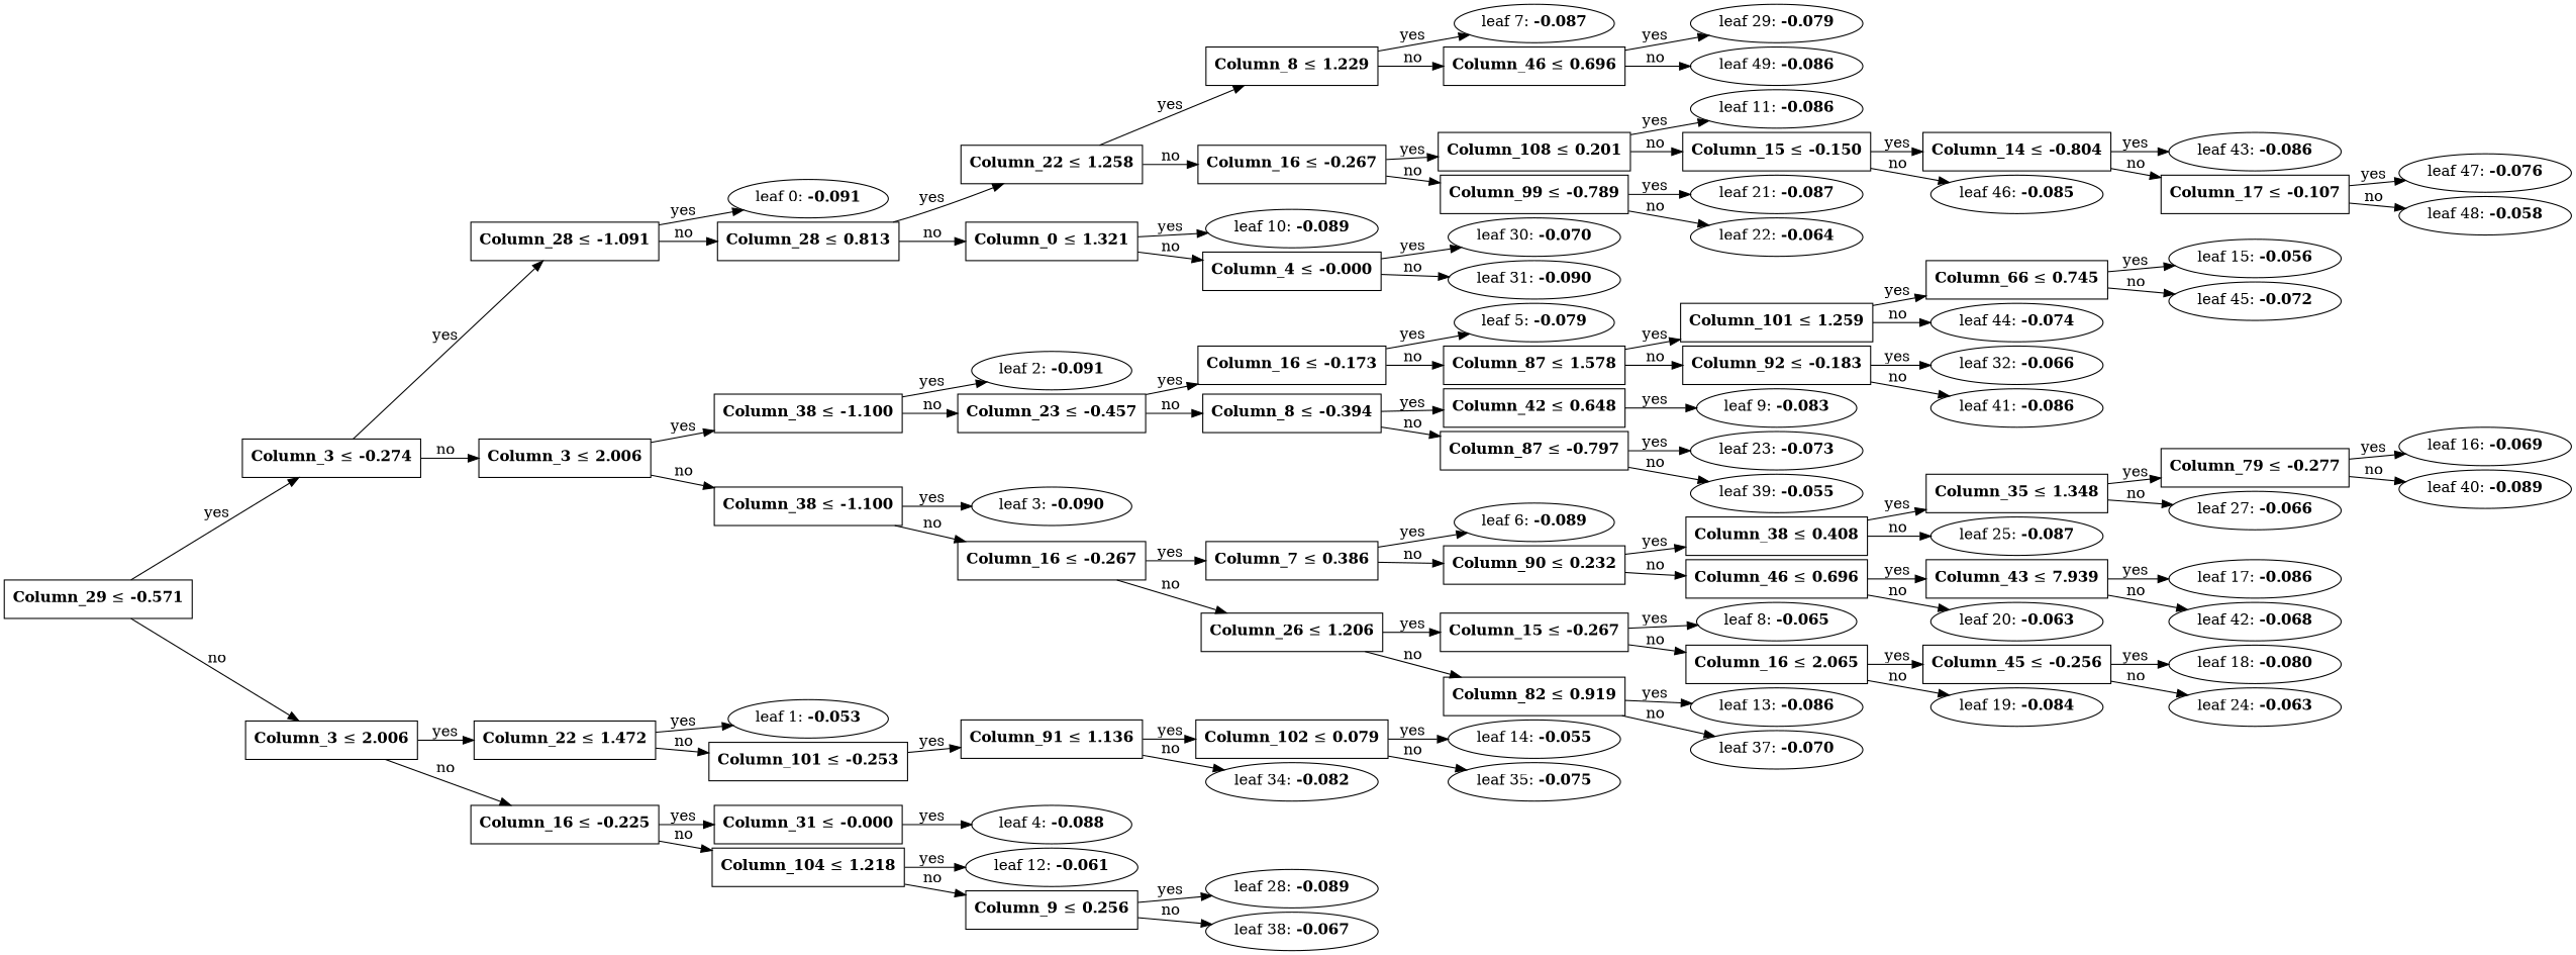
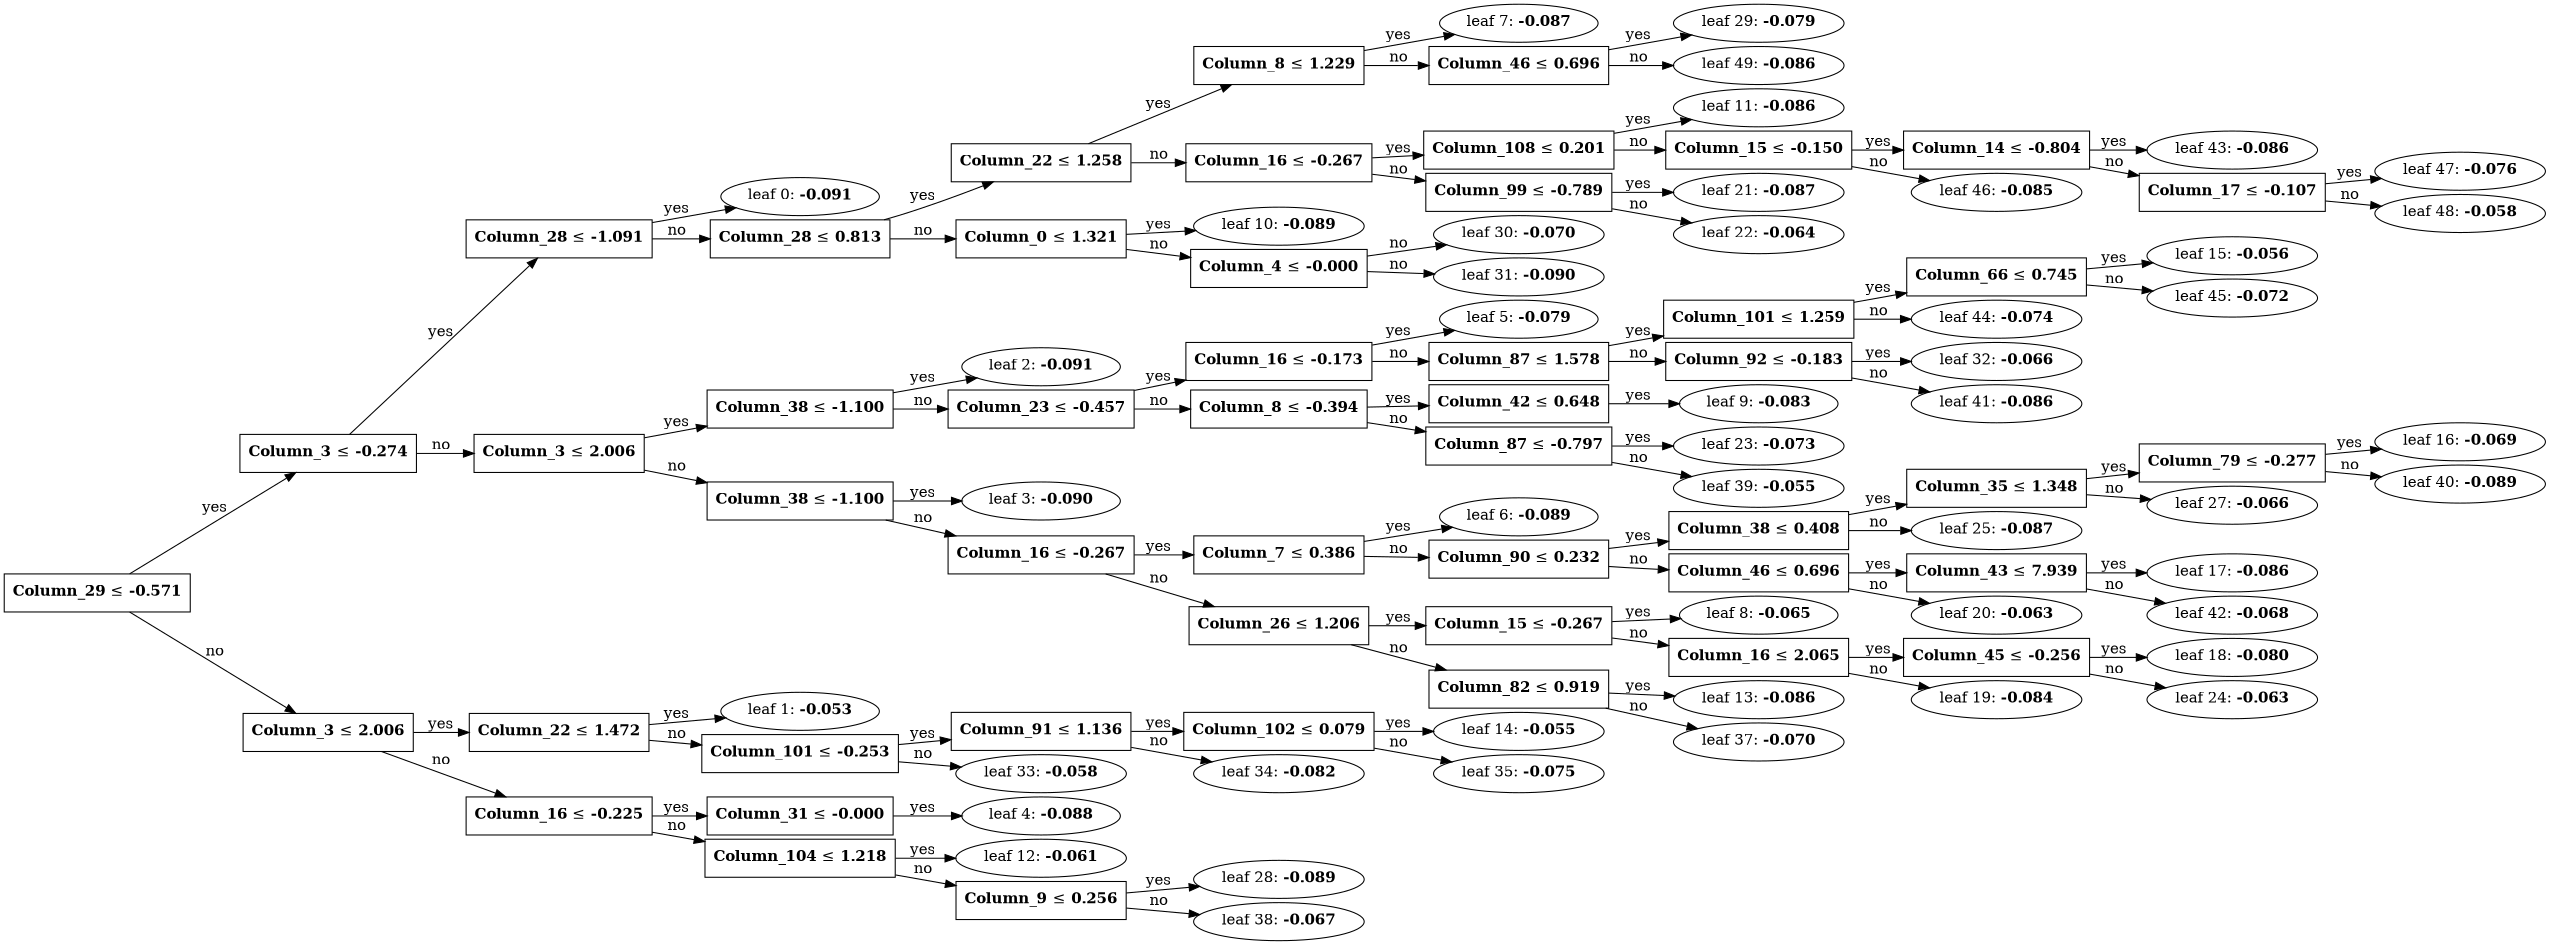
  digraph {
    nodesep=0.05
    rankdir=LR
    ranksep=0.3
    node [fillcolor=white shape=rectangle]
    n1 [label=<<B>Column_29</B> &#8804; <B>-0.571</B>>]
    n2 [label=<<B>Column_3</B> &#8804; <B>-0.274</B>>]
    n3 [label=<<B>Column_3</B> &#8804; <B>2.006</B>>]
    n4 [label=<<B>Column_28</B> &#8804; <B>-1.091</B>>]
    n5 [label=<<B>Column_3</B> &#8804; <B>2.006</B>>]
    n6 [label=<<B>Column_22</B> &#8804; <B>1.472</B>>]
    n7 [label=<<B>Column_16</B> &#8804; <B>-0.225</B>>]
    n8 [label=<leaf 0: <B>-0.091</B>> fillcolor="" shape=""]
    n9 [label=<<B>Column_28</B> &#8804; <B>0.813</B>>]
    n10 [label=<<B>Column_38</B> &#8804; <B>-1.100</B>>]
    n11 [label=<<B>Column_38</B> &#8804; <B>-1.100</B>>]
    n12 [label=<<B>Column_22</B> &#8804; <B>1.258</B>>]
    n13 [label=<<B>Column_0</B> &#8804; <B>1.321</B>>]
    n14 [label=<<B>Column_8</B> &#8804; <B>1.229</B>>]
    n15 [label=<<B>Column_16</B> &#8804; <B>-0.267</B>>]
    n16 [label=<leaf 10: <B>-0.089</B>> fillcolor="" shape=""]
    n17 [label=<<B>Column_4</B> &#8804; <B>-0.000</B>>]
    n18 [label=<leaf 7: <B>-0.087</B>> fillcolor="" shape=""]
    n19 [label=<<B>Column_46</B> &#8804; <B>0.696</B>>]
    n20 [label=<<B>Column_108</B> &#8804; <B>0.201</B>>]
    n21 [label=<<B>Column_99</B> &#8804; <B>-0.789</B>>]
    n22 [label=<leaf 29: <B>-0.079</B>> fillcolor="" shape=""]
    n23 [label=<leaf 49: <B>-0.086</B>> fillcolor="" shape=""]
    n24 [label=<leaf 11: <B>-0.086</B>> fillcolor="" shape=""]
    n25 [label=<<B>Column_15</B> &#8804; <B>-0.150</B>>]
    n26 [label=<leaf 21: <B>-0.087</B>> fillcolor="" shape=""]
    n27 [label=<leaf 22: <B>-0.064</B>> fillcolor="" shape=""]
    n28 [label=<<B>Column_14</B> &#8804; <B>-0.804</B>>]
    n29 [label=<leaf 46: <B>-0.085</B>> fillcolor="" shape=""]
    n30 [label=<leaf 43: <B>-0.086</B>> fillcolor="" shape=""]
    n31 [label=<<B>Column_17</B> &#8804; <B>-0.107</B>>]
    n32 [label=<leaf 47: <B>-0.076</B>> fillcolor="" shape=""]
    n33 [label=<leaf 48: <B>-0.058</B>> fillcolor="" shape=""]
    n34 [label=<leaf 30: <B>-0.070</B>> fillcolor="" shape=""]
    n35 [label=<leaf 31: <B>-0.090</B>> fillcolor="" shape=""]
    n36 [label=<leaf 2: <B>-0.091</B>> fillcolor="" shape=""]
    n37 [label=<<B>Column_23</B> &#8804; <B>-0.457</B>>]
    n38 [label=<leaf 3: <B>-0.090</B>> fillcolor="" shape=""]
    n39 [label=<<B>Column_16</B> &#8804; <B>-0.267</B>>]
    n40 [label=<<B>Column_16</B> &#8804; <B>-0.173</B>>]
    n41 [label=<<B>Column_8</B> &#8804; <B>-0.394</B>>]
    n42 [label=<leaf 5: <B>-0.079</B>> fillcolor="" shape=""]
    n43 [label=<<B>Column_87</B> &#8804; <B>1.578</B>>]
    n44 [label=<<B>Column_42</B> &#8804; <B>0.648</B>>]
    n45 [label=<<B>Column_87</B> &#8804; <B>-0.797</B>>]
    n46 [label=<<B>Column_101</B> &#8804; <B>1.259</B>>]
    n47 [label=<<B>Column_92</B> &#8804; <B>-0.183</B>>]
    n48 [label=<<B>Column_66</B> &#8804; <B>0.745</B>>]
    n49 [label=<leaf 44: <B>-0.074</B>> fillcolor="" shape=""]
    n50 [label=<leaf 32: <B>-0.066</B>> fillcolor="" shape=""]
    n51 [label=<leaf 41: <B>-0.086</B>> fillcolor="" shape=""]
    n52 [label=<leaf 15: <B>-0.056</B>> fillcolor="" shape=""]
    n53 [label=<leaf 45: <B>-0.072</B>> fillcolor="" shape=""]
    n54 [label=<leaf 9: <B>-0.083</B>> fillcolor="" shape=""]
    n55 [label=<leaf 23: <B>-0.073</B>> fillcolor="" shape=""]
    n56 [label=<leaf 39: <B>-0.055</B>> fillcolor="" shape=""]
    n57 [label=<<B>Column_7</B> &#8804; <B>0.386</B>>]
    n58 [label=<<B>Column_26</B> &#8804; <B>1.206</B>>]
    n59 [label=<leaf 6: <B>-0.089</B>> fillcolor="" shape=""]
    n60 [label=<<B>Column_90</B> &#8804; <B>0.232</B>>]
    n61 [label=<<B>Column_15</B> &#8804; <B>-0.267</B>>]
    n62 [label=<<B>Column_82</B> &#8804; <B>0.919</B>>]
    n63 [label=<<B>Column_38</B> &#8804; <B>0.408</B>>]
    n64 [label=<<B>Column_46</B> &#8804; <B>0.696</B>>]
    n65 [label=<<B>Column_35</B> &#8804; <B>1.348</B>>]
    n66 [label=<leaf 25: <B>-0.087</B>> fillcolor="" shape=""]
    n67 [label=<<B>Column_43</B> &#8804; <B>7.939</B>>]
    n68 [label=<leaf 20: <B>-0.063</B>> fillcolor="" shape=""]
    n69 [label=<<B>Column_79</B> &#8804; <B>-0.277</B>>]
    n70 [label=<leaf 27: <B>-0.066</B>> fillcolor="" shape=""]
    n71 [label=<leaf 16: <B>-0.069</B>> fillcolor="" shape=""]
    n72 [label=<leaf 40: <B>-0.089</B>> fillcolor="" shape=""]
    n73 [label=<leaf 17: <B>-0.086</B>> fillcolor="" shape=""]
    n74 [label=<leaf 42: <B>-0.068</B>> fillcolor="" shape=""]
    n75 [label=<leaf 8: <B>-0.065</B>> fillcolor="" shape=""]
    n76 [label=<<B>Column_16</B> &#8804; <B>2.065</B>>]
    n77 [label=<leaf 13: <B>-0.086</B>> fillcolor="" shape=""]
    n78 [label=<leaf 37: <B>-0.070</B>> fillcolor="" shape=""]
    n79 [label=<<B>Column_45</B> &#8804; <B>-0.256</B>>]
    n80 [label=<leaf 19: <B>-0.084</B>> fillcolor="" shape=""]
    n81 [label=<leaf 18: <B>-0.080</B>> fillcolor="" shape=""]
    n82 [label=<leaf 24: <B>-0.063</B>> fillcolor="" shape=""]
    n83 [label=<leaf 1: <B>-0.053</B>> fillcolor="" shape=""]
    n84 [label=<<B>Column_101</B> &#8804; <B>-0.253</B>>]
    n85 [label=<<B>Column_31</B> &#8804; <B>-0.000</B>>]
    n86 [label=<<B>Column_104</B> &#8804; <B>1.218</B>>]
    n87 [label=<<B>Column_91</B> &#8804; <B>1.136</B>>]
+   n88 [label=<leaf 33: <B>-0.058</B>> fillcolor="" shape=""]
    n89 [label=<<B>Column_102</B> &#8804; <B>0.079</B>>]
    n90 [label=<leaf 34: <B>-0.082</B>> fillcolor="" shape=""]
    n91 [label=<leaf 14: <B>-0.055</B>> fillcolor="" shape=""]
    n92 [label=<leaf 35: <B>-0.075</B>> fillcolor="" shape=""]
    n93 [label=<leaf 4: <B>-0.088</B>> fillcolor="" shape=""]
    n94 [label=<leaf 12: <B>-0.061</B>> fillcolor="" shape=""]
    n95 [label=<<B>Column_9</B> &#8804; <B>0.256</B>>]
    n96 [label=<leaf 28: <B>-0.089</B>> fillcolor="" shape=""]
    n97 [label=<leaf 38: <B>-0.067</B>> fillcolor="" shape=""]
    n1 -> n2 [label=yes]
    n1 -> n3 [label=no]
    n2 -> n4 [label=yes]
    n2 -> n5 [label=no]
    n3 -> n6 [label=yes]
    n3 -> n7 [label=no]
    n4 -> n8 [label=yes]
    n4 -> n9 [label=no]
    n5 -> n10 [label=yes]
    n5 -> n11 [label=no]
    n6 -> n83 [label=yes]
    n6 -> n84 [label=no]
    n7 -> n85 [label=yes]
    n7 -> n86 [label=no]
    n9 -> n12 [label=yes]
    n9 -> n13 [label=no]
    n10 -> n36 [label=yes]
    n10 -> n37 [label=no]
    n11 -> n38 [label=yes]
    n11 -> n39 [label=no]
    n12 -> n14 [label=yes]
    n12 -> n15 [label=no]
    n13 -> n16 [label=yes]
    n13 -> n17 [label=no]
    n14 -> n18 [label=yes]
    n14 -> n19 [label=no]
    n15 -> n20 [label=yes]
    n15 -> n21 [label=no]
-   n17 -> n34 [label=yes]
+   n17 -> n34 [label=no]
    n17 -> n35 [label=no]
    n19 -> n22 [label=yes]
    n19 -> n23 [label=no]
    n20 -> n24 [label=yes]
    n20 -> n25 [label=no]
    n21 -> n26 [label=yes]
    n21 -> n27 [label=no]
    n25 -> n28 [label=yes]
    n25 -> n29 [label=no]
    n28 -> n30 [label=yes]
    n28 -> n31 [label=no]
    n31 -> n32 [label=yes]
    n31 -> n33 [label=no]
    n37 -> n40 [label=yes]
    n37 -> n41 [label=no]
    n39 -> n57 [label=yes]
    n39 -> n58 [label=no]
    n40 -> n42 [label=yes]
    n40 -> n43 [label=no]
    n41 -> n44 [label=yes]
    n41 -> n45 [label=no]
    n43 -> n46 [label=yes]
    n43 -> n47 [label=no]
    n44 -> n54 [label=yes]
    n45 -> n55 [label=yes]
    n45 -> n56 [label=no]
    n46 -> n48 [label=yes]
    n46 -> n49 [label=no]
    n47 -> n50 [label=yes]
    n47 -> n51 [label=no]
    n48 -> n52 [label=yes]
    n48 -> n53 [label=no]
    n57 -> n59 [label=yes]
    n57 -> n60 [label=no]
    n58 -> n61 [label=yes]
    n58 -> n62 [label=no]
    n60 -> n63 [label=yes]
    n60 -> n64 [label=no]
    n61 -> n75 [label=yes]
    n61 -> n76 [label=no]
    n62 -> n77 [label=yes]
    n62 -> n78 [label=no]
    n63 -> n65 [label=yes]
    n63 -> n66 [label=no]
    n64 -> n67 [label=yes]
    n64 -> n68 [label=no]
    n65 -> n69 [label=yes]
    n65 -> n70 [label=no]
    n67 -> n73 [label=yes]
    n67 -> n74 [label=no]
    n69 -> n71 [label=yes]
    n69 -> n72 [label=no]
    n76 -> n79 [label=yes]
    n76 -> n80 [label=no]
    n79 -> n81 [label=yes]
    n79 -> n82 [label=no]
    n84 -> n87 [label=yes]
+   n84 -> n88 [label=no]
    n85 -> n93 [label=yes]
    n86 -> n94 [label=yes]
    n86 -> n95 [label=no]
    n87 -> n89 [label=yes]
    n87 -> n90 [label=no]
    n89 -> n91 [label=yes]
    n89 -> n92 [label=no]
    n95 -> n96 [label=yes]
    n95 -> n97 [label=no]
  }
